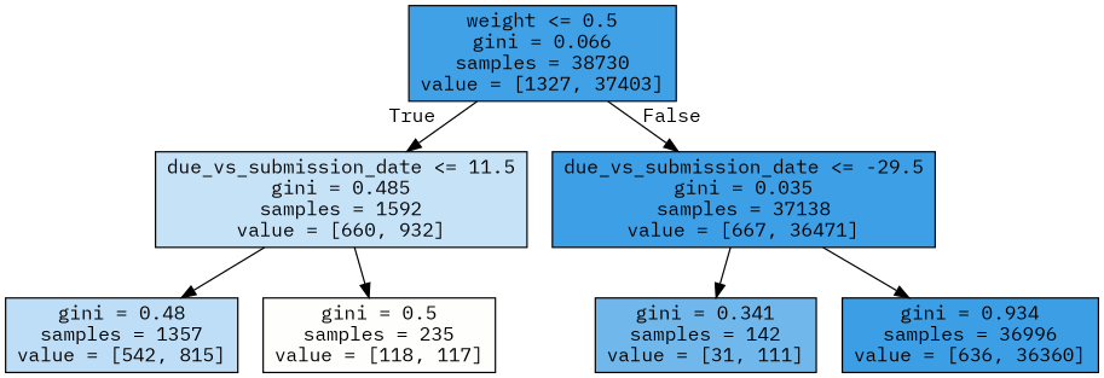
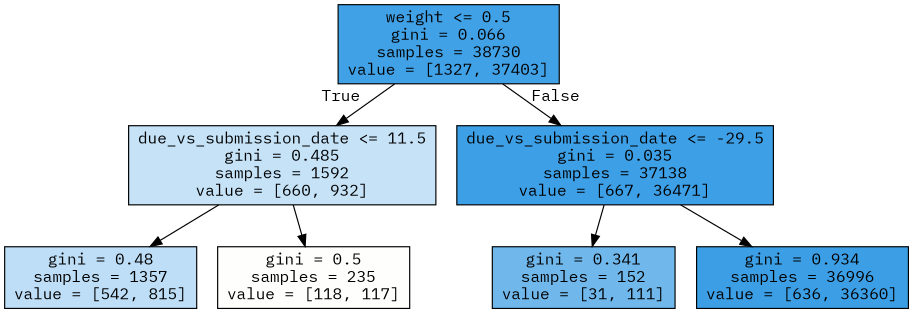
  digraph {
    fontname="IBM Plex Mono"
    node [color=black fontname="IBM Plex Mono" shape=box style=filled]
    edge [fontname="IBM Plex Mono"]
    n1 [fillcolor="#399de5f6" label="weight <= 0.5\ngini = 0.066\nsamples = 38730\nvalue = [1327, 37403]"]
    n2 [fillcolor="#399de54a" label="due_vs_submission_date <= 11.5\ngini = 0.485\nsamples = 1592\nvalue = [660, 932]"]
    n3 [fillcolor="#399de5fa" label="due_vs_submission_date <= -29.5\ngini = 0.035\nsamples = 37138\nvalue = [667, 36471]"]
    n4 [fillcolor="#399de555" label="gini = 0.48\nsamples = 1357\nvalue = [542, 815]"]
    n5 [fillcolor="#e5813902" label="gini = 0.5\nsamples = 235\nvalue = [118, 117]"]
-   n6 [fillcolor="#399de5b8" label="gini = 0.341\nsamples = 142\nvalue = [31, 111]"]
+   n6 [fillcolor="#399de5b8" label="gini = 0.341\nsamples = 152\nvalue = [31, 111]"]
    n7 [fillcolor="#399de5fb" label="gini = 0.934\nsamples = 36996\nvalue = [636, 36360]"]
    n1 -> n2 [headlabel=True labelangle=45 labeldistance=2.5]
    n1 -> n3 [headlabel=False labelangle=-45 labeldistance=2.5]
    n2 -> n4
    n2 -> n5
    n3 -> n6
    n3 -> n7
  }
